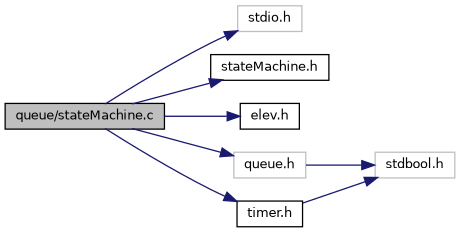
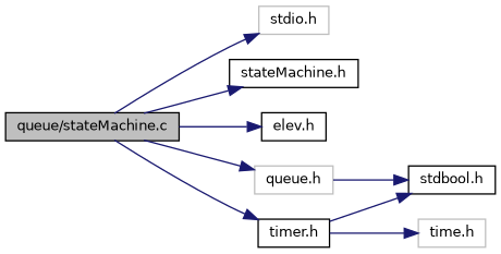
  digraph {
    rankdir=LR
    node [color=black fillcolor=white fontname=Helvetica fontsize=10 shape=record style=filled]
    edge [color=midnightblue fontname=Helvetica fontsize=10 labelfontname=Helvetica labelfontsize=10 style=solid]
    n1 [fillcolor=grey75 fontcolor=black height=0.2 label="queue/stateMachine.c" width=0.4]
    n2 [color=grey75 height=0.2 label="stdio.h" width=0.4]
    n3 [height=0.2 label="stateMachine.h" width=0.4]
    n4 [height=0.2 label="elev.h" width=0.4]
    n5 [color=grey75 height=0.2 label="queue.h" width=0.4]
    n6 [height=0.2 label="timer.h" width=0.4]
-   n7 [color=grey75 height=0.2 label="stdbool.h" width=0.4]
+   n7 [height=0.2 label="stdbool.h" width=0.4]
+   n8 [color=grey75 height=0.2 label="time.h" width=0.4]
    n1 -> n2
    n1 -> n3
    n1 -> n4
    n1 -> n5
    n1 -> n6
    n5 -> n7
    n6 -> n7
+   n6 -> n8
  }
